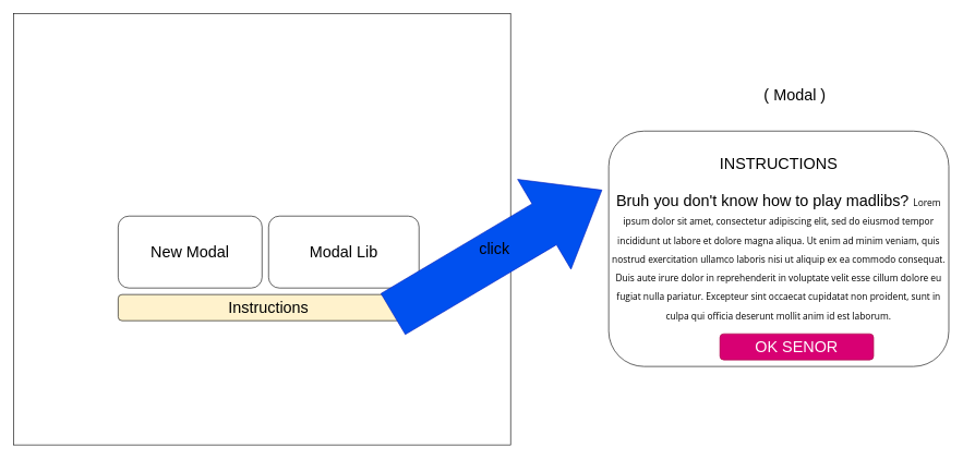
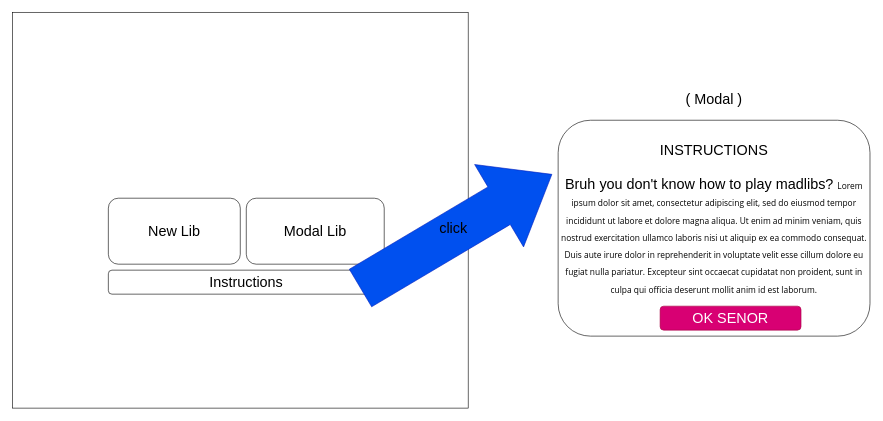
  <mxCell id="0" />
  <mxCell id="1" parent="0" />
  <mxCell id="2" value="&lt;font style=&quot;font-size: 42px;&quot;&gt;NewsLibs&lt;br&gt;&lt;br&gt;&lt;br&gt;&lt;br&gt;&lt;/font&gt;" style="rounded=0;whiteSpace=wrap;html=1;fontSize=24;verticalAlign=middle;fontColor=#FFFFFF;" parent="1" vertex="1"><mxGeometry x="20" y="20" width="760" height="660" as="geometry" /></mxCell>
- <mxCell id="3" value="New Modal" style="rounded=1;whiteSpace=wrap;html=1;fontSize=24;" vertex="1" parent="1"><mxGeometry x="180" y="330" width="220" height="110" as="geometry" /></mxCell>
+ <mxCell id="3" value="New Lib" style="rounded=1;whiteSpace=wrap;html=1;fontSize=24;" vertex="1" parent="1"><mxGeometry x="180" y="330" width="220" height="110" as="geometry" /></mxCell>
  <mxCell id="4" value="Modal Lib" style="rounded=1;whiteSpace=wrap;html=1;fontSize=24;" vertex="1" parent="1"><mxGeometry x="410" y="330" width="230" height="110" as="geometry" /></mxCell>
- <mxCell id="5" value="Instructions" style="rounded=1;whiteSpace=wrap;html=1;fontSize=24;fillColor=#fff2cc;" vertex="1" parent="1"><mxGeometry x="180" y="450" width="460" height="40" as="geometry" /></mxCell>
+ <mxCell id="5" value="Instructions" style="rounded=1;whiteSpace=wrap;html=1;fontSize=24;" vertex="1" parent="1"><mxGeometry x="180" y="450" width="460" height="40" as="geometry" /></mxCell>
  <mxCell id="6" value="&lt;br&gt;INSTRUCTIONS&lt;br&gt;&lt;br&gt;Bruh you don't know how to play madlibs?&amp;nbsp;&lt;span style=&quot;font-family: &amp;quot;Open Sans&amp;quot;, Arial, sans-serif; font-size: 14px; text-align: justify;&quot;&gt;Lorem ipsum dolor sit amet, consectetur adipiscing elit, sed do eiusmod tempor incididunt ut labore et dolore magna aliqua. Ut enim ad minim veniam, quis nostrud exercitation ullamco laboris nisi ut aliquip ex ea commodo consequat. Duis aute irure dolor in reprehenderit in voluptate velit esse cillum dolore eu fugiat nulla pariatur. Excepteur sint occaecat cupidatat non proident, sunt in culpa qui officia deserunt mollit anim id est laborum.&lt;/span&gt;" style="rounded=1;whiteSpace=wrap;html=1;fontSize=24;verticalAlign=top;labelBackgroundColor=none;fontColor=default;" vertex="1" parent="1"><mxGeometry x="930" y="200" width="520" height="360" as="geometry" /></mxCell>
  <mxCell id="7" value="" style="shape=flexArrow;endArrow=classic;html=1;fontSize=24;fillColor=#0050ef;strokeColor=#001DBC;endWidth=85.918;endSize=33.8;width=72.857;" edge="1" parent="1"><mxGeometry width="50" height="50" relative="1" as="geometry"><mxPoint x="600" y="480" as="sourcePoint" /><mxPoint x="920" y="290" as="targetPoint" /></mxGeometry></mxCell>
  <mxCell id="8" value="click" style="edgeLabel;html=1;align=center;verticalAlign=middle;resizable=0;points=[];fontSize=24;labelBackgroundColor=none;" vertex="1" connectable="0" parent="7"><mxGeometry x="0.546" y="5" relative="1" as="geometry"><mxPoint x="-91" y="51" as="offset" /></mxGeometry></mxCell>
- <mxCell id="9" value="( Modal )" style="text;html=1;strokeColor=none;fillColor=none;align=center;verticalAlign=middle;whiteSpace=wrap;rounded=0;labelBackgroundColor=none;fontSize=24;" vertex="1" parent="1"><mxGeometry x="1105" y="130" width="220" height="30" as="geometry" /></mxCell>
+ <mxCell id="9" value="( Modal )" style="text;html=1;strokeColor=none;fillColor=none;align=center;verticalAlign=middle;whiteSpace=wrap;rounded=0;labelBackgroundColor=none;fontSize=24;" vertex="1" parent="1"><mxGeometry x="1080" y="150" width="220" height="30" as="geometry" /></mxCell>
  <mxCell id="10" value="OK SENOR" style="rounded=1;whiteSpace=wrap;html=1;labelBackgroundColor=none;fontSize=24;fontColor=#ffffff;fillColor=#d80073;strokeColor=#A50040;" vertex="1" parent="1"><mxGeometry x="1100" y="510" width="235" height="40" as="geometry" /></mxCell>
